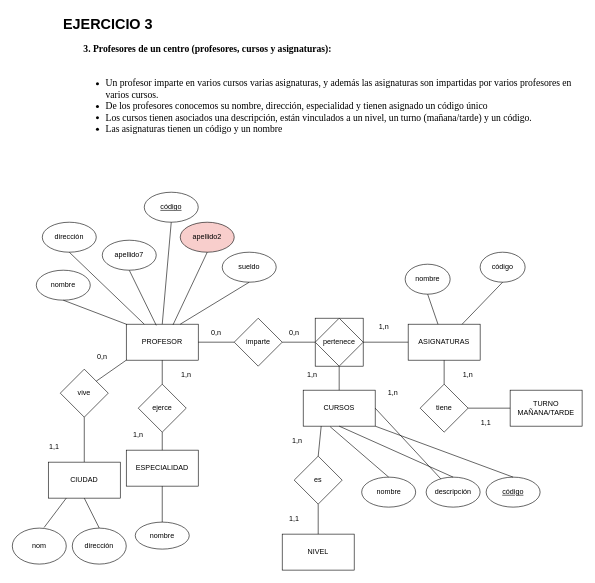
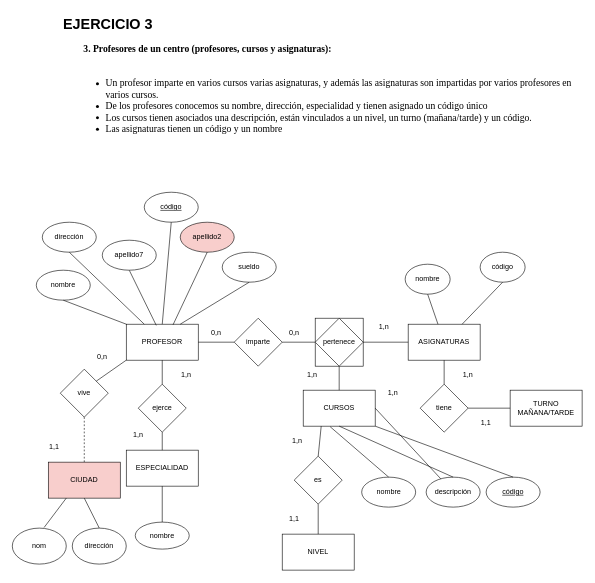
  <mxCell id="0" />
  <mxCell id="1" parent="0" />
  <mxCell id="2" value="" style="whiteSpace=wrap;html=1;aspect=fixed;" vertex="1" parent="1"><mxGeometry x="525" y="530" width="80" height="80" as="geometry" /></mxCell>
  <mxCell id="3" value="PROFESOR" style="rounded=0;whiteSpace=wrap;html=1;" parent="1" vertex="1"><mxGeometry x="210" y="540" width="120" height="60" as="geometry" /></mxCell>
  <mxCell id="4" value="CURSOS" style="rounded=0;whiteSpace=wrap;html=1;" parent="1" vertex="1"><mxGeometry x="505" y="650" width="120" height="60" as="geometry" /></mxCell>
  <mxCell id="5" value="ASIGNATURAS" style="rounded=0;whiteSpace=wrap;html=1;" parent="1" vertex="1"><mxGeometry x="680" y="540" width="120" height="60" as="geometry" /></mxCell>
  <mxCell id="6" value="" style="endArrow=none;html=1;rounded=0;exitX=1;exitY=0.5;exitDx=0;exitDy=0;entryX=0;entryY=0.5;entryDx=0;entryDy=0;startArrow=none;" parent="1" source="13" target="5" edge="1"><mxGeometry width="50" height="50" relative="1" as="geometry"><mxPoint x="610" y="820" as="sourcePoint" /><mxPoint x="660" y="770" as="targetPoint" /></mxGeometry></mxCell>
  <mxCell id="7" value="1,n" style="text;html=1;align=center;verticalAlign=middle;whiteSpace=wrap;rounded=0;" parent="1" vertex="1"><mxGeometry x="750" y="610" width="60" height="30" as="geometry" /></mxCell>
  <mxCell id="8" value="1,n" style="text;html=1;align=center;verticalAlign=middle;whiteSpace=wrap;rounded=0;" parent="1" vertex="1"><mxGeometry x="610" y="530" width="60" height="30" as="geometry" /></mxCell>
  <mxCell id="9" value="tiene" style="rhombus;whiteSpace=wrap;html=1;" parent="1" vertex="1"><mxGeometry x="700" y="640" width="80" height="80" as="geometry" /></mxCell>
  <mxCell id="10" value="" style="endArrow=none;html=1;rounded=0;exitX=1;exitY=0.5;exitDx=0;exitDy=0;" parent="1" source="4" target="28" edge="1"><mxGeometry width="50" height="50" relative="1" as="geometry"><mxPoint x="610" y="820" as="sourcePoint" /><mxPoint x="660" y="770" as="targetPoint" /></mxGeometry></mxCell>
  <mxCell id="11" value="" style="endArrow=none;html=1;rounded=0;entryX=0.5;entryY=1;entryDx=0;entryDy=0;exitX=0.5;exitY=0;exitDx=0;exitDy=0;" parent="1" source="9" target="5" edge="1"><mxGeometry width="50" height="50" relative="1" as="geometry"><mxPoint x="610" y="820" as="sourcePoint" /><mxPoint x="660" y="770" as="targetPoint" /></mxGeometry></mxCell>
  <mxCell id="12" value="0,n" style="text;html=1;align=center;verticalAlign=middle;whiteSpace=wrap;rounded=0;" parent="1" vertex="1"><mxGeometry x="330" y="540" width="60" height="30" as="geometry" /></mxCell>
  <mxCell id="13" value="pertenece" style="rhombus;whiteSpace=wrap;html=1;" parent="1" vertex="1"><mxGeometry x="525" y="530" width="80" height="80" as="geometry" /></mxCell>
  <mxCell id="14" value="" style="endArrow=none;html=1;rounded=0;exitX=1;exitY=0.5;exitDx=0;exitDy=0;entryX=0;entryY=0.5;entryDx=0;entryDy=0;startArrow=none;" parent="1" source="67" target="13" edge="1"><mxGeometry width="50" height="50" relative="1" as="geometry"><mxPoint x="330" y="570" as="sourcePoint" /><mxPoint x="580" y="570" as="targetPoint" /></mxGeometry></mxCell>
  <mxCell id="15" value="1,n" style="text;html=1;align=center;verticalAlign=middle;whiteSpace=wrap;rounded=0;" parent="1" vertex="1"><mxGeometry x="625" y="640" width="60" height="30" as="geometry" /></mxCell>
  <mxCell id="16" value="" style="endArrow=none;html=1;rounded=0;entryX=0.5;entryY=1;entryDx=0;entryDy=0;exitX=0.5;exitY=0;exitDx=0;exitDy=0;" parent="1" source="4" target="13" edge="1"><mxGeometry width="50" height="50" relative="1" as="geometry"><mxPoint y="640" as="sourcePoint" x="540" /><mxPoint x="660" y="770" as="targetPoint" /></mxGeometry></mxCell>
  <mxCell id="17" value="1,n" style="text;html=1;align=center;verticalAlign=middle;whiteSpace=wrap;rounded=0;" parent="1" vertex="1"><mxGeometry x="490" y="610" width="60" height="30" as="geometry" /></mxCell>
  <mxCell id="18" value="dirección" style="ellipse;whiteSpace=wrap;html=1;" parent="1" vertex="1"><mxGeometry x="70" y="370" width="90" height="50" as="geometry" /></mxCell>
  <mxCell id="19" value="&lt;u&gt;código&lt;/u&gt;" style="ellipse;whiteSpace=wrap;html=1;" parent="1" vertex="1"><mxGeometry x="240" y="320" width="90" height="50" as="geometry" /></mxCell>
  <mxCell id="20" value="nombre" style="ellipse;whiteSpace=wrap;html=1;" parent="1" vertex="1"><mxGeometry x="60" y="450" width="90" height="50" as="geometry" /></mxCell>
  <mxCell id="21" value="" style="endArrow=none;html=1;rounded=0;entryX=0.5;entryY=1;entryDx=0;entryDy=0;exitX=0.5;exitY=0;exitDx=0;exitDy=0;" parent="1" source="3" edge="1" target="19"><mxGeometry width="50" height="50" relative="1" as="geometry"><mxPoint x="470" y="680" as="sourcePoint" /><mxPoint x="315" y="470" as="targetPoint" /></mxGeometry></mxCell>
  <mxCell id="22" value="" style="endArrow=none;html=1;rounded=0;entryX=0.5;entryY=1;entryDx=0;entryDy=0;exitX=0.25;exitY=0;exitDx=0;exitDy=0;" parent="1" source="3" target="18" edge="1"><mxGeometry width="50" height="50" relative="1" as="geometry"><mxPoint x="470" y="680" as="sourcePoint" /><mxPoint x="520" y="630" as="targetPoint" /></mxGeometry></mxCell>
  <mxCell id="23" value="" style="endArrow=none;html=1;rounded=0;entryX=0.5;entryY=1;entryDx=0;entryDy=0;exitX=0;exitY=0;exitDx=0;exitDy=0;" parent="1" source="3" target="20" edge="1"><mxGeometry width="50" height="50" relative="1" as="geometry"><mxPoint x="470" y="680" as="sourcePoint" /><mxPoint x="520" y="630" as="targetPoint" /></mxGeometry></mxCell>
  <mxCell id="24" value="ESPECIALIDAD" style="rounded=0;whiteSpace=wrap;html=1;" parent="1" vertex="1"><mxGeometry x="210" y="750" width="120" height="60" as="geometry" /></mxCell>
  <mxCell id="25" value="ejerce" style="rhombus;whiteSpace=wrap;html=1;" parent="1" vertex="1"><mxGeometry x="230" y="640" width="80" height="80" as="geometry" /></mxCell>
  <mxCell id="26" value="" style="endArrow=none;html=1;rounded=0;exitX=0.5;exitY=0;exitDx=0;exitDy=0;entryX=0.5;entryY=1;entryDx=0;entryDy=0;" parent="1" source="24" target="25" edge="1"><mxGeometry width="50" height="50" relative="1" as="geometry"><mxPoint x="470" y="680" as="sourcePoint" /><mxPoint x="520" y="630" as="targetPoint" /></mxGeometry></mxCell>
  <mxCell id="27" value="" style="endArrow=none;html=1;rounded=0;entryX=0.5;entryY=1;entryDx=0;entryDy=0;exitX=0.5;exitY=0;exitDx=0;exitDy=0;" parent="1" source="25" target="3" edge="1"><mxGeometry width="50" height="50" relative="1" as="geometry"><mxPoint x="470" y="680" as="sourcePoint" /><mxPoint x="520" y="630" as="targetPoint" /></mxGeometry></mxCell>
  <mxCell id="28" value="descripción" style="ellipse;whiteSpace=wrap;html=1;" parent="1" vertex="1"><mxGeometry x="710" y="795" width="90" height="50" as="geometry" /></mxCell>
  <mxCell id="29" value="&lt;u&gt;código&lt;/u&gt;" style="ellipse;whiteSpace=wrap;html=1;" parent="1" vertex="1"><mxGeometry x="810" y="795" width="90" height="50" as="geometry" /></mxCell>
  <mxCell id="30" value="" style="endArrow=none;html=1;rounded=0;exitX=0.5;exitY=0;exitDx=0;exitDy=0;entryX=0.25;entryY=1;entryDx=0;entryDy=0;" parent="1" source="28" edge="1"><mxGeometry width="50" height="50" relative="1" as="geometry"><mxPoint x="600" y="680" as="sourcePoint" /><mxPoint x="565" y="710" as="targetPoint" /></mxGeometry></mxCell>
  <mxCell id="31" value="" style="endArrow=none;html=1;rounded=0;exitX=0.5;exitY=0;exitDx=0;exitDy=0;entryX=0.75;entryY=1;entryDx=0;entryDy=0;" parent="1" source="29" edge="1"><mxGeometry width="50" height="50" relative="1" as="geometry"><mxPoint x="730" y="790" as="sourcePoint" /><mxPoint x="625" y="710" as="targetPoint" /></mxGeometry></mxCell>
  <mxCell id="32" value="TURNO MAÑANA/TARDE" style="rounded=0;whiteSpace=wrap;html=1;" parent="1" vertex="1"><mxGeometry x="850" y="650" width="120" height="60" as="geometry" /></mxCell>
  <mxCell id="33" value="" style="endArrow=none;html=1;rounded=0;entryX=0;entryY=0.5;entryDx=0;entryDy=0;" parent="1" target="32" edge="1"><mxGeometry width="50" height="50" relative="1" as="geometry"><mxPoint x="780" y="680" as="sourcePoint" /><mxPoint x="590" y="630" as="targetPoint" /></mxGeometry></mxCell>
  <mxCell id="34" value="1,1" style="text;html=1;align=center;verticalAlign=middle;whiteSpace=wrap;rounded=0;" parent="1" vertex="1"><mxGeometry x="780" y="690" width="60" height="30" as="geometry" /></mxCell>
  <mxCell id="35" value="NIVEL" style="rounded=0;whiteSpace=wrap;html=1;" parent="1" vertex="1"><mxGeometry x="470" y="890" width="120" height="60" as="geometry" /></mxCell>
  <mxCell id="36" value="" style="endArrow=none;html=1;rounded=0;exitX=0.5;exitY=0;exitDx=0;exitDy=0;entryX=0.25;entryY=1;entryDx=0;entryDy=0;startArrow=none;" parent="1" source="37" target="4" edge="1"><mxGeometry width="50" height="50" relative="1" as="geometry"><mxPoint y="680" as="sourcePoint" x="540" /><mxPoint y="750" as="targetPoint" x="540" /></mxGeometry></mxCell>
  <mxCell id="37" value="es" style="rhombus;whiteSpace=wrap;html=1;" parent="1" vertex="1"><mxGeometry x="490" y="760" width="80" height="80" as="geometry" /></mxCell>
  <mxCell id="38" value="" style="endArrow=none;html=1;rounded=0;exitX=0.5;exitY=0;exitDx=0;exitDy=0;entryX=0.5;entryY=1;entryDx=0;entryDy=0;" parent="1" target="37" edge="1"><mxGeometry width="50" height="50" relative="1" as="geometry"><mxPoint x="530" y="890" as="sourcePoint" /><mxPoint x="535" y="710" as="targetPoint" /></mxGeometry></mxCell>
  <mxCell id="39" value="1,1" style="text;html=1;align=center;verticalAlign=middle;whiteSpace=wrap;rounded=0;" parent="1" vertex="1"><mxGeometry x="460" y="850" width="60" height="30" as="geometry" /></mxCell>
  <mxCell id="40" value="1,n" style="text;html=1;align=center;verticalAlign=middle;whiteSpace=wrap;rounded=0;" parent="1" vertex="1"><mxGeometry x="465" y="720" width="60" height="30" as="geometry" /></mxCell>
  <mxCell id="41" value="nombre" style="ellipse;whiteSpace=wrap;html=1;" parent="1" vertex="1"><mxGeometry x="675" y="440" width="75" height="50" as="geometry" /></mxCell>
  <mxCell id="42" value="" style="endArrow=none;html=1;rounded=0;entryX=0.5;entryY=1;entryDx=0;entryDy=0;" parent="1" source="5" target="41" edge="1"><mxGeometry width="50" height="50" relative="1" as="geometry"><mxPoint x="440" y="680" as="sourcePoint" /><mxPoint x="490" y="630" as="targetPoint" /></mxGeometry></mxCell>
  <mxCell id="43" value="nombre" style="ellipse;whiteSpace=wrap;html=1;" parent="1" vertex="1"><mxGeometry x="225" y="870" width="90" height="45" as="geometry" /></mxCell>
  <mxCell id="44" value="sueldo" style="ellipse;whiteSpace=wrap;html=1;" parent="1" vertex="1"><mxGeometry x="370" y="420" width="90" height="50" as="geometry" /></mxCell>
  <mxCell id="45" value="" style="endArrow=none;html=1;rounded=0;exitX=0.75;exitY=0;exitDx=0;exitDy=0;entryX=0.5;entryY=1;entryDx=0;entryDy=0;" parent="1" source="3" target="44" edge="1"><mxGeometry width="50" height="50" relative="1" as="geometry"><mxPoint x="440" y="680" as="sourcePoint" /><mxPoint x="490" y="630" as="targetPoint" /></mxGeometry></mxCell>
  <mxCell id="46" value="" style="endArrow=none;html=1;rounded=0;exitX=0.5;exitY=0;exitDx=0;exitDy=0;entryX=0.5;entryY=1;entryDx=0;entryDy=0;" parent="1" source="43" target="24" edge="1"><mxGeometry width="50" height="50" relative="1" as="geometry"><mxPoint x="440" y="680" as="sourcePoint" /><mxPoint x="490" y="630" as="targetPoint" /></mxGeometry></mxCell>
  <mxCell id="47" value="código" style="ellipse;whiteSpace=wrap;html=1;" parent="1" vertex="1"><mxGeometry x="800" y="420" width="75" height="50" as="geometry" /></mxCell>
  <mxCell id="48" value="" style="endArrow=none;html=1;rounded=0;entryX=0.5;entryY=1;entryDx=0;entryDy=0;exitX=0.75;exitY=0;exitDx=0;exitDy=0;" parent="1" source="5" target="47" edge="1"><mxGeometry width="50" height="50" relative="1" as="geometry"><mxPoint x="440" y="680" as="sourcePoint" /><mxPoint x="490" y="630" as="targetPoint" /></mxGeometry></mxCell>
  <mxCell id="49" value="" style="endArrow=none;html=1;rounded=0;exitX=0.417;exitY=0.033;exitDx=0;exitDy=0;exitPerimeter=0;entryX=0.5;entryY=1;entryDx=0;entryDy=0;" edge="1" parent="1" source="3" target="50"><mxGeometry width="50" height="50" relative="1" as="geometry"><mxPoint x="600" y="730" as="sourcePoint" /><mxPoint x="270" y="360" as="targetPoint" /></mxGeometry></mxCell>
  <mxCell id="50" value="apellido7" style="ellipse;whiteSpace=wrap;html=1;" vertex="1" parent="1"><mxGeometry x="170" y="400" width="90" height="50" as="geometry" /></mxCell>
  <mxCell id="51" value="apellido2" style="ellipse;whiteSpace=wrap;html=1;fillColor=#f8cecc;" vertex="1" parent="1"><mxGeometry x="300" y="370" width="90" height="50" as="geometry" /></mxCell>
  <mxCell id="52" value="" style="endArrow=none;html=1;rounded=0;exitX=0.65;exitY=0.017;exitDx=0;exitDy=0;exitPerimeter=0;entryX=0.5;entryY=1;entryDx=0;entryDy=0;" edge="1" parent="1" source="3" target="51"><mxGeometry width="50" height="50" relative="1" as="geometry"><mxPoint x="600" y="730" as="sourcePoint" /><mxPoint x="650" y="680" as="targetPoint" /></mxGeometry></mxCell>
  <mxCell id="53" value="vive" style="rhombus;whiteSpace=wrap;html=1;" vertex="1" parent="1"><mxGeometry x="100" y="615" width="80" height="80" as="geometry" /></mxCell>
  <mxCell id="54" value="" style="endArrow=none;html=1;rounded=0;exitX=1;exitY=0;exitDx=0;exitDy=0;entryX=0;entryY=1;entryDx=0;entryDy=0;" edge="1" parent="1" source="53" target="3"><mxGeometry width="50" height="50" relative="1" as="geometry"><mxPoint x="600" y="730" as="sourcePoint" /><mxPoint x="650" y="680" as="targetPoint" /></mxGeometry></mxCell>
- <mxCell id="55" value="" style="endArrow=none;html=1;rounded=0;entryX=0.5;entryY=1;entryDx=0;entryDy=0;exitX=0.5;exitY=0;exitDx=0;exitDy=0;" edge="1" parent="1" source="56" target="53"><mxGeometry width="50" height="50" relative="1" as="geometry"><mxPoint x="140" y="770" as="sourcePoint" /><mxPoint x="650" y="680" as="targetPoint" /></mxGeometry></mxCell>
- <mxCell id="56" value="CIUDAD" style="rounded=0;whiteSpace=wrap;html=1;" vertex="1" parent="1"><mxGeometry x="80" y="770" width="120" height="60" as="geometry" /></mxCell>
+ <mxCell id="55" value="" style="endArrow=none;html=1;rounded=0;entryX=0.5;entryY=1;entryDx=0;entryDy=0;exitX=0.5;exitY=0;exitDx=0;exitDy=0;dashed=1;" edge="1" parent="1" source="56" target="53"><mxGeometry width="50" height="50" relative="1" as="geometry"><mxPoint x="140" y="770" as="sourcePoint" /><mxPoint x="650" y="680" as="targetPoint" /></mxGeometry></mxCell>
+ <mxCell id="56" value="CIUDAD" style="rounded=0;whiteSpace=wrap;html=1;fillColor=#f8cecc;" vertex="1" parent="1"><mxGeometry x="80" y="770" width="120" height="60" as="geometry" /></mxCell>
  <mxCell id="57" value="1,1" style="text;html=1;align=center;verticalAlign=middle;whiteSpace=wrap;rounded=0;" vertex="1" parent="1"><mxGeometry x="60" y="730" width="60" height="30" as="geometry" /></mxCell>
  <mxCell id="58" value="0,n" style="text;html=1;align=center;verticalAlign=middle;whiteSpace=wrap;rounded=0;" vertex="1" parent="1"><mxGeometry x="140" y="580" width="60" height="30" as="geometry" /></mxCell>
  <mxCell id="59" value="1,n" style="text;html=1;align=center;verticalAlign=middle;whiteSpace=wrap;rounded=0;" vertex="1" parent="1"><mxGeometry x="280" y="610" width="60" height="30" as="geometry" /></mxCell>
  <mxCell id="60" value="1,n" style="text;html=1;align=center;verticalAlign=middle;whiteSpace=wrap;rounded=0;" vertex="1" parent="1"><mxGeometry x="200" y="710" width="60" height="30" as="geometry" /></mxCell>
  <mxCell id="61" value="" style="endArrow=none;html=1;rounded=0;exitX=0.25;exitY=1;exitDx=0;exitDy=0;entryX=0.589;entryY=-0.017;entryDx=0;entryDy=0;entryPerimeter=0;" edge="1" parent="1" source="56" target="63"><mxGeometry width="50" height="50" relative="1" as="geometry"><mxPoint x="600" y="730" as="sourcePoint" /><mxPoint x="80" y="970" as="targetPoint" /></mxGeometry></mxCell>
  <mxCell id="62" value="" style="endArrow=none;html=1;rounded=0;entryX=0.5;entryY=1;entryDx=0;entryDy=0;exitX=0.5;exitY=0;exitDx=0;exitDy=0;" edge="1" parent="1" source="70" target="56"><mxGeometry width="50" height="50" relative="1" as="geometry"><mxPoint x="210" y="970" as="sourcePoint" /><mxPoint x="650" y="680" as="targetPoint" /></mxGeometry></mxCell>
  <mxCell id="63" value="nom" style="ellipse;whiteSpace=wrap;html=1;" vertex="1" parent="1"><mxGeometry x="20" y="880" width="90" height="60" as="geometry" /></mxCell>
  <mxCell id="64" value="nombre" style="ellipse;whiteSpace=wrap;html=1;" vertex="1" parent="1"><mxGeometry x="602.5" y="795" width="90" height="50" as="geometry" /></mxCell>
  <mxCell id="65" value="" style="endArrow=none;html=1;rounded=0;exitX=0.5;exitY=0;exitDx=0;exitDy=0;entryX=0.375;entryY=1.017;entryDx=0;entryDy=0;entryPerimeter=0;" edge="1" parent="1" source="64" target="4"><mxGeometry width="50" height="50" relative="1" as="geometry"><mxPoint y="670" as="sourcePoint" x="540" /><mxPoint x="590" y="620" as="targetPoint" /></mxGeometry></mxCell>
  <mxCell id="66" value="&lt;h1&gt;EJERCICIO 3&lt;/h1&gt;&lt;ol id=&quot;docs-internal-guid-7245841a-7fff-6106-62aa-26cc04a8f3b0&quot; start=&quot;3&quot; style=&quot;margin-top:0;margin-bottom:0;padding-inline-start:48px;&quot;&gt;&lt;li aria-level=&quot;1&quot; style=&quot;list-style-type: decimal; background-color: transparent; font-weight: 700; font-variant-numeric: normal; font-variant-east-asian: normal; vertical-align: baseline; margin-left: 1.5pt; font-size: 12pt; font-family: &amp;quot;Liberation Serif&amp;quot;;&quot; dir=&quot;ltr&quot;&gt;&lt;p role=&quot;presentation&quot; style=&quot;line-height:1.2;margin-top:0pt;margin-bottom:0pt;&quot; dir=&quot;ltr&quot;&gt;&lt;span style=&quot;font-size: 12pt; background-color: transparent; font-variant-numeric: normal; font-variant-east-asian: normal; vertical-align: baseline;&quot;&gt;Profesores de un centro (profesores, cursos y asignaturas):&amp;nbsp;&lt;/span&gt;&lt;/p&gt;&lt;/li&gt;&lt;/ol&gt;&lt;p&gt;&lt;br&gt;&lt;/p&gt;&lt;ul style=&quot;margin-top:0;margin-bottom:0;padding-inline-start:48px;&quot;&gt;&lt;li aria-level=&quot;1&quot; style=&quot;list-style-type: disc; font-size: 12pt; font-family: &amp;quot;Liberation Serif&amp;quot;; background-color: transparent; font-variant-numeric: normal; font-variant-east-asian: normal; vertical-align: baseline; margin-left: 17.25pt;&quot; dir=&quot;ltr&quot;&gt;&lt;p role=&quot;presentation&quot; style=&quot;line-height:1.2;margin-top:0pt;margin-bottom:0pt;&quot; dir=&quot;ltr&quot;&gt;&lt;span style=&quot;font-size: 12pt; background-color: transparent; font-variant-numeric: normal; font-variant-east-asian: normal; vertical-align: baseline;&quot;&gt;Un profesor imparte en varios cursos varias asignaturas, y además las asignaturas son impartidas por varios profesores en varios cursos.&amp;nbsp;&lt;/span&gt;&lt;/p&gt;&lt;/li&gt;&lt;li aria-level=&quot;1&quot; style=&quot;list-style-type: disc; font-size: 12pt; font-family: &amp;quot;Liberation Serif&amp;quot;; background-color: transparent; font-variant-numeric: normal; font-variant-east-asian: normal; vertical-align: baseline; margin-left: 17.25pt;&quot; dir=&quot;ltr&quot;&gt;&lt;p role=&quot;presentation&quot; style=&quot;line-height:1.2;margin-top:0pt;margin-bottom:0pt;&quot; dir=&quot;ltr&quot;&gt;&lt;span style=&quot;font-size: 12pt; background-color: transparent; font-variant-numeric: normal; font-variant-east-asian: normal; vertical-align: baseline;&quot;&gt;De los profesores conocemos su nombre, dirección, especialidad y tienen asignado un código único&lt;/span&gt;&lt;/p&gt;&lt;/li&gt;&lt;li aria-level=&quot;1&quot; style=&quot;list-style-type: disc; font-size: 12pt; font-family: &amp;quot;Liberation Serif&amp;quot;; background-color: transparent; font-variant-numeric: normal; font-variant-east-asian: normal; vertical-align: baseline; margin-left: 17.25pt;&quot; dir=&quot;ltr&quot;&gt;&lt;p role=&quot;presentation&quot; style=&quot;line-height:1.2;margin-top:0pt;margin-bottom:0pt;&quot; dir=&quot;ltr&quot;&gt;&lt;span style=&quot;font-size: 12pt; background-color: transparent; font-variant-numeric: normal; font-variant-east-asian: normal; vertical-align: baseline;&quot;&gt;Los cursos tienen asociados una descripción, están vinculados a un nivel, un turno (mañana/tarde) y un código.&lt;/span&gt;&lt;/p&gt;&lt;/li&gt;&lt;li aria-level=&quot;1&quot; style=&quot;list-style-type: disc; font-size: 12pt; font-family: &amp;quot;Liberation Serif&amp;quot;; background-color: transparent; font-variant-numeric: normal; font-variant-east-asian: normal; vertical-align: baseline; margin-left: 17.25pt;&quot; dir=&quot;ltr&quot;&gt;&lt;p role=&quot;presentation&quot; style=&quot;line-height:1.2;margin-top:0pt;margin-bottom:0pt;&quot; dir=&quot;ltr&quot;&gt;&lt;span style=&quot;font-size: 12pt; background-color: transparent; font-variant-numeric: normal; font-variant-east-asian: normal; vertical-align: baseline;&quot;&gt;Las asignaturas tienen un código y un nombre&lt;/span&gt;&lt;/p&gt;&lt;/li&gt;&lt;/ul&gt;" style="text;html=1;strokeColor=none;fillColor=none;spacing=5;spacingTop=-20;whiteSpace=wrap;overflow=hidden;rounded=0;" vertex="1" parent="1"><mxGeometry x="100" y="20" width="865" height="230" as="geometry" /></mxCell>
  <mxCell id="67" value="imparte" style="rhombus;whiteSpace=wrap;html=1;" vertex="1" parent="1"><mxGeometry x="390" y="530" width="80" height="80" as="geometry" /></mxCell>
  <mxCell id="68" value="" style="endArrow=none;html=1;rounded=0;exitX=1;exitY=0.5;exitDx=0;exitDy=0;entryX=0;entryY=0.5;entryDx=0;entryDy=0;" edge="1" parent="1" source="3" target="67"><mxGeometry width="50" height="50" relative="1" as="geometry"><mxPoint x="330" y="570" as="sourcePoint" /><mxPoint x="525" y="570" as="targetPoint" /></mxGeometry></mxCell>
  <mxCell id="69" value="0,n" style="text;html=1;strokeColor=none;fillColor=none;align=center;verticalAlign=middle;whiteSpace=wrap;rounded=0;" vertex="1" parent="1"><mxGeometry x="460" y="540" width="60" height="30" as="geometry" /></mxCell>
  <mxCell id="70" value="dirección" style="ellipse;whiteSpace=wrap;html=1;" vertex="1" parent="1"><mxGeometry x="120" y="880" width="90" height="60" as="geometry" /></mxCell>
